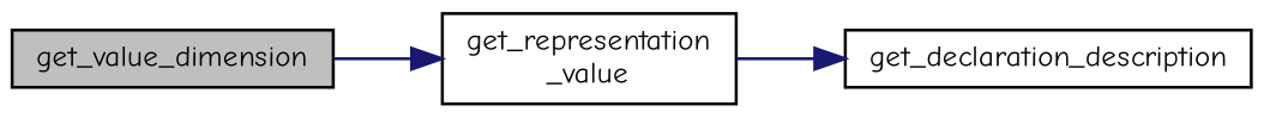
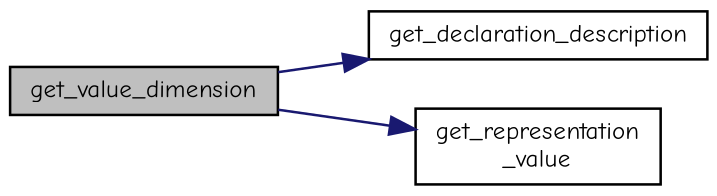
  digraph {
    fontname="Comic Neue"
    rankdir=LR
    node [color=black fillcolor=white fontname="Comic Neue" fontsize=10 shape=record style=filled]
    edge [color=midnightblue fontname="Comic Neue" fontsize=10 labelfontname=Helvetica labelfontsize=10 style=solid]
    n1 [fillcolor=grey75 fontcolor=black height=0.2 label=get_value_dimension width=0.4]
    n2 [height=0.2 label=get_declaration_description width=0.4]
    n3 [height=0.2 label="get_representation\l_value" width=0.4]
-   n3 -> n2
+   n1 -> n2
    n1 -> n3
  }
